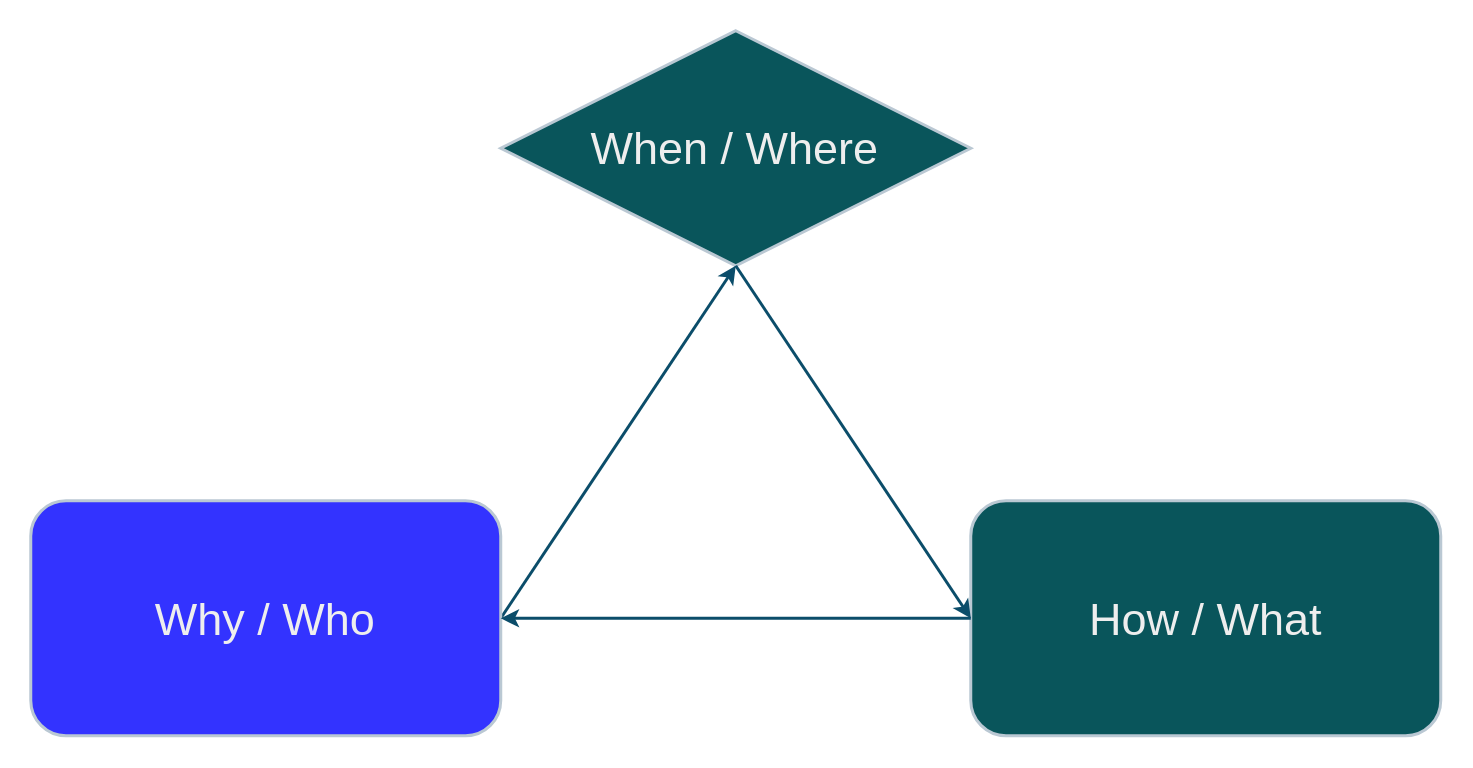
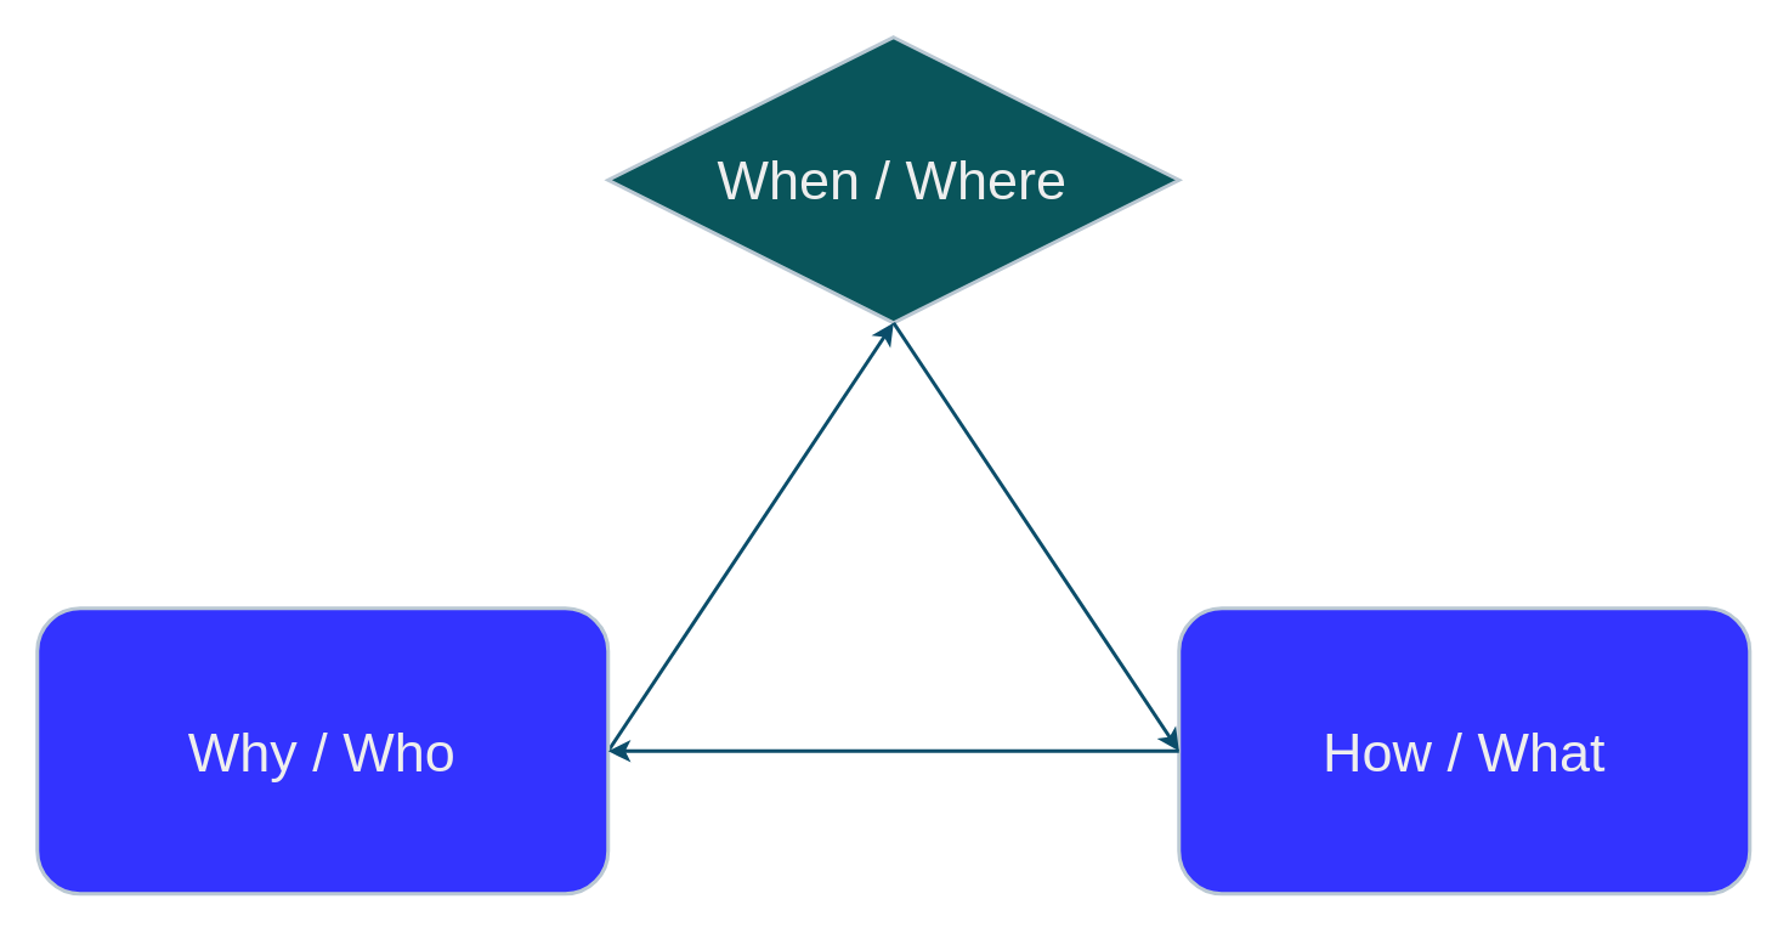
  <mxCell id="0" />
  <mxCell id="1" parent="0" />
  <mxCell id="2" value="" style="group" parent="1" vertex="1" connectable="0"><mxGeometry x="20" y="20" width="940" height="470" as="geometry" /></mxCell>
  <mxCell id="3" value="&lt;span style=&quot;font-size: 30px&quot;&gt;When / Where&lt;/span&gt;" style="rhombus;whiteSpace=wrap;html=1;fillColor=#09555B;strokeColor=#BAC8D3;fontColor=#EEEEEE;strokeWidth=2;" parent="2" vertex="1"><mxGeometry x="313.333" width="313.333" height="156.667" as="geometry" /></mxCell>
- <mxCell id="4" value="&lt;span style=&quot;font-size: 30px&quot;&gt;How / What&lt;/span&gt;" style="whiteSpace=wrap;html=1;rounded=1;fillColor=#09555B;strokeColor=#BAC8D3;fontColor=#EEEEEE;strokeWidth=2;" parent="2" vertex="1"><mxGeometry x="626.667" y="313.333" width="313.333" height="156.667" as="geometry" /></mxCell>
+ <mxCell id="4" value="&lt;span style=&quot;font-size: 30px&quot;&gt;How / What&lt;/span&gt;" style="whiteSpace=wrap;html=1;rounded=1;fillColor=#3333ff;strokeColor=#BAC8D3;fontColor=#EEEEEE;strokeWidth=2;" parent="2" vertex="1"><mxGeometry x="626.667" y="313.333" width="313.333" height="156.667" as="geometry" /></mxCell>
  <mxCell id="5" style="edgeStyle=none;orthogonalLoop=1;jettySize=auto;html=1;exitX=0.5;exitY=1;exitDx=0;exitDy=0;entryX=0;entryY=0.5;entryDx=0;entryDy=0;strokeColor=#0B4D6A;strokeWidth=2;" parent="2" source="3" target="4" edge="1"><mxGeometry relative="1" as="geometry" /></mxCell>
  <mxCell id="6" style="orthogonalLoop=1;jettySize=auto;html=1;exitX=1;exitY=0.5;exitDx=0;exitDy=0;entryX=0.5;entryY=1;entryDx=0;entryDy=0;strokeColor=#0B4D6A;strokeWidth=2;" parent="2" source="7" target="3" edge="1"><mxGeometry relative="1" as="geometry" /></mxCell>
  <mxCell id="7" value="&lt;span style=&quot;font-size: 30px&quot;&gt;Why / Who&lt;/span&gt;" style="whiteSpace=wrap;html=1;rounded=1;strokeColor=#BAC8D3;fontColor=#EEEEEE;strokeWidth=2;fillColor=#3333FF;" parent="2" vertex="1"><mxGeometry y="313.333" width="313.333" height="156.667" as="geometry" /></mxCell>
  <mxCell id="8" style="orthogonalLoop=1;jettySize=auto;html=1;exitX=0;exitY=0.5;exitDx=0;exitDy=0;entryX=1;entryY=0.5;entryDx=0;entryDy=0;strokeColor=#0B4D6A;strokeWidth=2;" parent="2" source="4" target="7" edge="1"><mxGeometry relative="1" as="geometry" /></mxCell>
